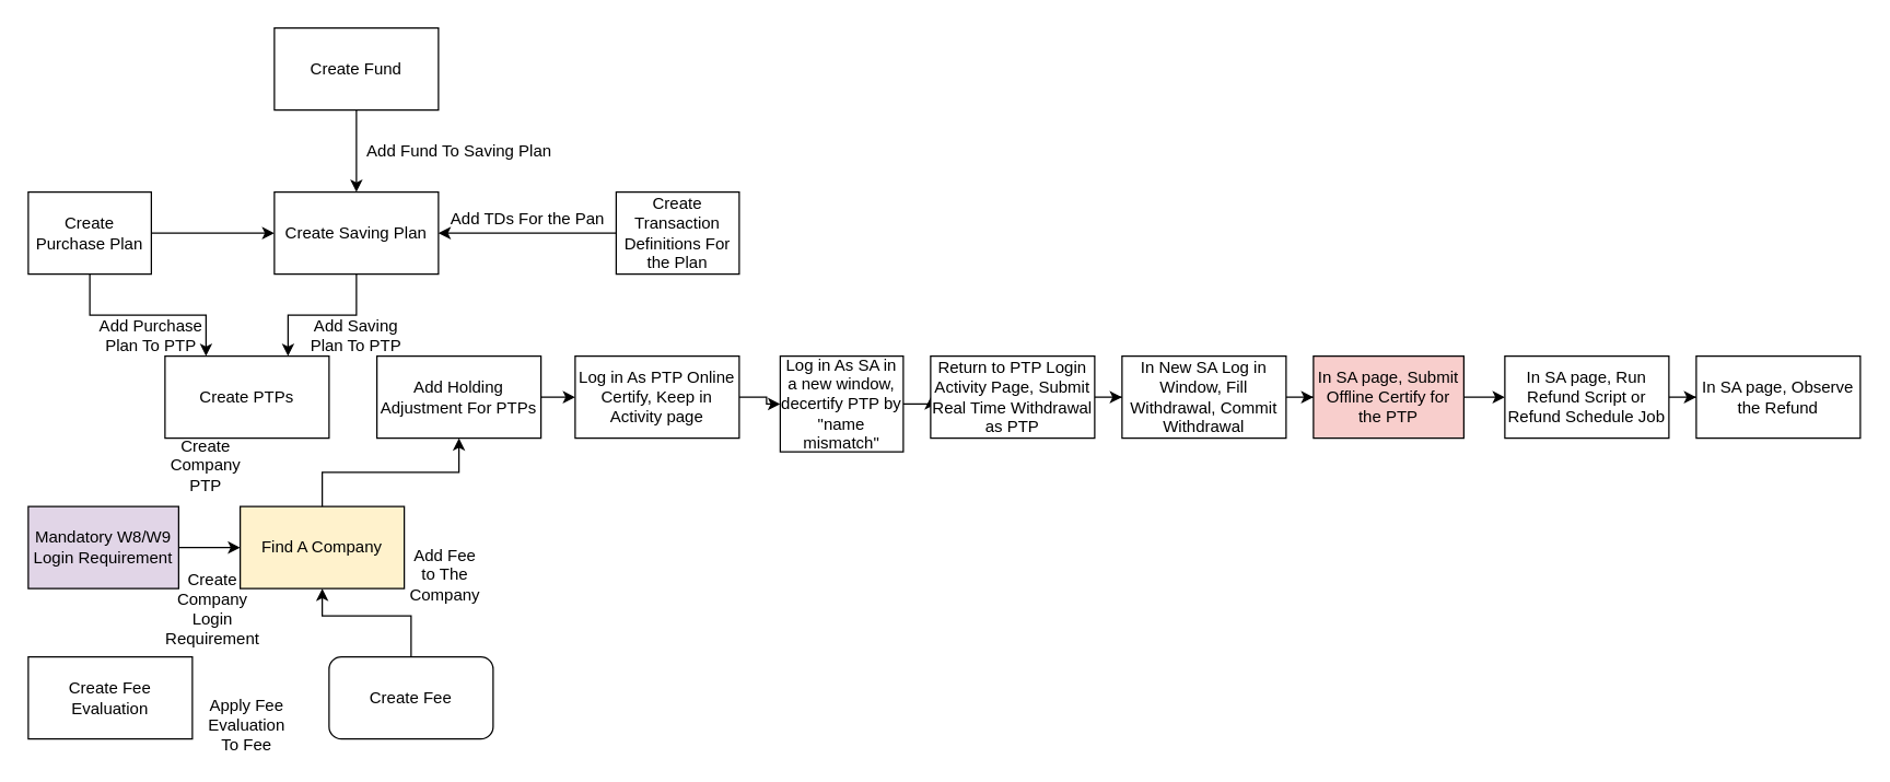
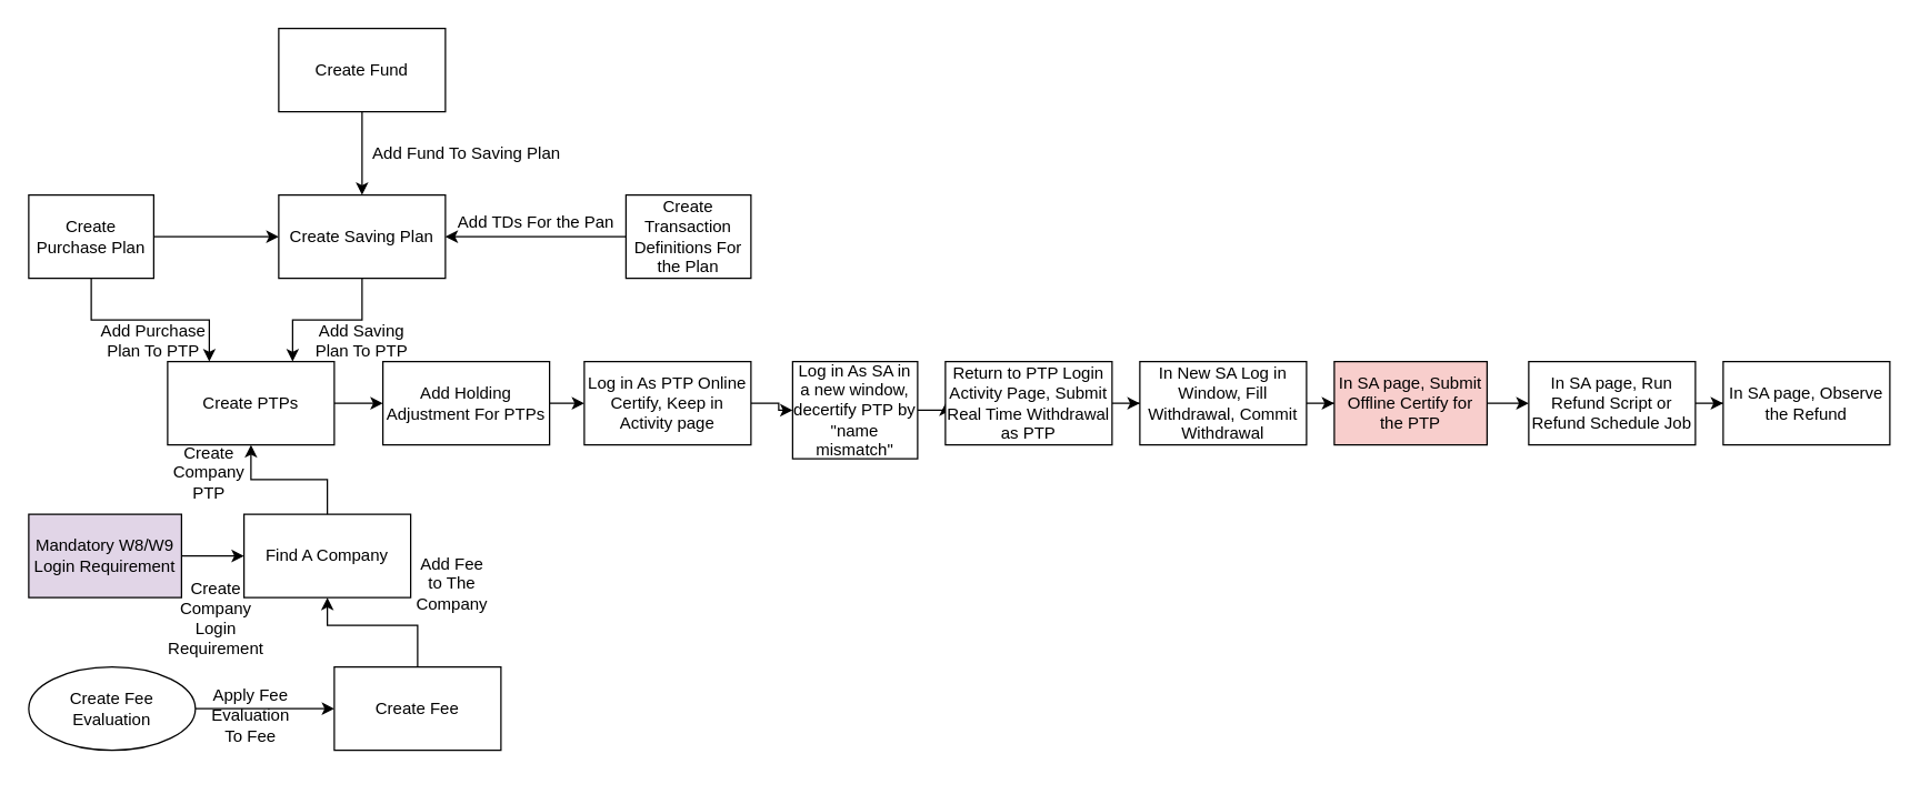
  <mxCell id="0" />
  <mxCell id="1" parent="0" />
+ <mxCell id="2" value="" style="edgeStyle=orthogonalEdgeStyle;rounded=0;orthogonalLoop=1;jettySize=auto;html=1;" edge="1" parent="1" source="3" target="30"><mxGeometry relative="1" as="geometry" /></mxCell>
  <mxCell id="3" value="Create PTPs" style="rounded=0;whiteSpace=wrap;html=1;" vertex="1" parent="1"><mxGeometry x="120" y="260" width="120" height="60" as="geometry" /></mxCell>
  <mxCell id="4" value="" style="edgeStyle=orthogonalEdgeStyle;rounded=0;orthogonalLoop=1;jettySize=auto;html=1;" edge="1" parent="1" source="6" target="10"><mxGeometry relative="1" as="geometry" /></mxCell>
  <mxCell id="5" style="edgeStyle=orthogonalEdgeStyle;rounded=0;orthogonalLoop=1;jettySize=auto;html=1;exitX=0.5;exitY=1;exitDx=0;exitDy=0;entryX=0.25;entryY=0;entryDx=0;entryDy=0;" edge="1" parent="1" source="6" target="3"><mxGeometry relative="1" as="geometry" /></mxCell>
  <mxCell id="6" value="Create Purchase Plan" style="rounded=0;whiteSpace=wrap;html=1;" vertex="1" parent="1"><mxGeometry x="20" y="140" width="90" height="60" as="geometry" /></mxCell>
  <mxCell id="7" value="" style="edgeStyle=orthogonalEdgeStyle;rounded=0;orthogonalLoop=1;jettySize=auto;html=1;" edge="1" parent="1" source="8" target="10"><mxGeometry relative="1" as="geometry" /></mxCell>
  <mxCell id="8" value="Create Fund" style="rounded=0;whiteSpace=wrap;html=1;" vertex="1" parent="1"><mxGeometry x="200" y="20" width="120" height="60" as="geometry" /></mxCell>
  <mxCell id="9" style="edgeStyle=orthogonalEdgeStyle;rounded=0;orthogonalLoop=1;jettySize=auto;html=1;exitX=0.5;exitY=1;exitDx=0;exitDy=0;entryX=0.75;entryY=0;entryDx=0;entryDy=0;" edge="1" parent="1" source="10" target="3"><mxGeometry relative="1" as="geometry" /></mxCell>
  <mxCell id="10" value="Create Saving Plan" style="rounded=0;whiteSpace=wrap;html=1;" vertex="1" parent="1"><mxGeometry x="200" y="140" width="120" height="60" as="geometry" /></mxCell>
  <mxCell id="11" value="Add Fund To Saving Plan" style="text;html=1;align=center;verticalAlign=middle;resizable=0;points=[];autosize=1;strokeColor=none;fillColor=none;" vertex="1" parent="1"><mxGeometry x="260" y="100" width="150" height="20" as="geometry" /></mxCell>
  <mxCell id="12" value="" style="edgeStyle=orthogonalEdgeStyle;rounded=0;orthogonalLoop=1;jettySize=auto;html=1;" edge="1" parent="1" source="13" target="10"><mxGeometry relative="1" as="geometry" /></mxCell>
  <mxCell id="13" value="Create Transaction Definitions For the Plan" style="rounded=0;whiteSpace=wrap;html=1;" vertex="1" parent="1"><mxGeometry x="450" y="140" width="90" height="60" as="geometry" /></mxCell>
  <mxCell id="14" value="Add TDs For the Pan" style="text;html=1;align=center;verticalAlign=middle;resizable=0;points=[];autosize=1;strokeColor=none;fillColor=none;" vertex="1" parent="1"><mxGeometry x="320" y="150" width="130" height="20" as="geometry" /></mxCell>
  <mxCell id="15" value="Add Saving Plan To PTP" style="text;html=1;strokeColor=none;fillColor=none;align=center;verticalAlign=middle;whiteSpace=wrap;rounded=0;" vertex="1" parent="1"><mxGeometry x="225" y="225" width="70" height="40" as="geometry" /></mxCell>
  <mxCell id="16" value="Add Purchase Plan To PTP" style="text;html=1;strokeColor=none;fillColor=none;align=center;verticalAlign=middle;whiteSpace=wrap;rounded=0;" vertex="1" parent="1"><mxGeometry x="70" y="220" width="80" height="50" as="geometry" /></mxCell>
- <mxCell id="18" value="Create Fee Evaluation" style="rounded=0;whiteSpace=wrap;html=1;" vertex="1" parent="1"><mxGeometry x="20" y="480" width="120" height="60" as="geometry" /></mxCell>
- <mxCell id="19" value="Create Fee" style="whiteSpace=wrap;html=1;rounded=1;" vertex="1" parent="1"><mxGeometry x="240" y="480" width="120" height="60" as="geometry" /></mxCell>
- <mxCell id="20" value="" style="edgeStyle=orthogonalEdgeStyle;rounded=0;orthogonalLoop=1;jettySize=auto;html=1;" edge="1" parent="1" source="21" target="30"><mxGeometry relative="1" as="geometry" /></mxCell>
- <mxCell id="21" value="Find A Company" style="rounded=0;whiteSpace=wrap;html=1;fillColor=#fff2cc;" vertex="1" parent="1"><mxGeometry x="175" y="370" width="120" height="60" as="geometry" /></mxCell>
+ <mxCell id="17" value="" style="edgeStyle=orthogonalEdgeStyle;rounded=0;orthogonalLoop=1;jettySize=auto;html=1;" edge="1" parent="1" source="18" target="19"><mxGeometry relative="1" as="geometry" /></mxCell>
+ <mxCell id="18" value="Create Fee Evaluation" style="ellipse;whiteSpace=wrap;html=1;" vertex="1" parent="1"><mxGeometry x="20" y="480" width="120" height="60" as="geometry" /></mxCell>
+ <mxCell id="19" value="Create Fee" style="rounded=0;whiteSpace=wrap;html=1;" vertex="1" parent="1"><mxGeometry x="240" y="480" width="120" height="60" as="geometry" /></mxCell>
+ <mxCell id="20" value="" style="edgeStyle=orthogonalEdgeStyle;rounded=0;orthogonalLoop=1;jettySize=auto;html=1;" edge="1" parent="1" source="21" target="3"><mxGeometry relative="1" as="geometry" /></mxCell>
+ <mxCell id="21" value="Find A Company" style="rounded=0;whiteSpace=wrap;html=1;" vertex="1" parent="1"><mxGeometry x="175" y="370" width="120" height="60" as="geometry" /></mxCell>
  <mxCell id="22" style="edgeStyle=orthogonalEdgeStyle;rounded=0;orthogonalLoop=1;jettySize=auto;html=1;entryX=0.5;entryY=1;entryDx=0;entryDy=0;exitX=0.5;exitY=0;exitDx=0;exitDy=0;" edge="1" parent="1" source="19" target="21"><mxGeometry relative="1" as="geometry"><Array as="points"><mxPoint x="300" y="450" /><mxPoint x="235" y="450" /></Array></mxGeometry></mxCell>
  <mxCell id="23" value="Add Fee to The Company" style="text;html=1;strokeColor=none;fillColor=none;align=center;verticalAlign=middle;whiteSpace=wrap;rounded=0;" vertex="1" parent="1"><mxGeometry x="295" y="400" width="60" height="40" as="geometry" /></mxCell>
  <mxCell id="24" value="Create Company PTP" style="text;html=1;strokeColor=none;fillColor=none;align=center;verticalAlign=middle;whiteSpace=wrap;rounded=0;" vertex="1" parent="1"><mxGeometry x="120" y="320" width="60" height="40" as="geometry" /></mxCell>
- <mxCell id="25" value="Apply Fee Evaluation To Fee" style="text;html=1;strokeColor=none;fillColor=none;align=center;verticalAlign=middle;whiteSpace=wrap;rounded=0;" vertex="1" parent="1"><mxGeometry x="150" y="510" width="60" height="40" as="geometry" /></mxCell>
+ <mxCell id="25" value="Apply Fee Evaluation To Fee" style="text;html=1;strokeColor=none;fillColor=none;align=center;verticalAlign=middle;whiteSpace=wrap;rounded=0;" vertex="1" parent="1"><mxGeometry x="150" y="495" width="60" height="40" as="geometry" /></mxCell>
  <mxCell id="26" value="" style="edgeStyle=orthogonalEdgeStyle;rounded=0;orthogonalLoop=1;jettySize=auto;html=1;" edge="1" parent="1" source="27" target="21"><mxGeometry relative="1" as="geometry" /></mxCell>
  <mxCell id="27" value="Mandatory W8/W9 Login Requirement" style="rounded=0;whiteSpace=wrap;html=1;fillColor=#e1d5e7;" vertex="1" parent="1"><mxGeometry x="20" y="370" width="110" height="60" as="geometry" /></mxCell>
  <mxCell id="28" value="Create Company Login Requirement" style="text;html=1;strokeColor=none;fillColor=none;align=center;verticalAlign=middle;whiteSpace=wrap;rounded=0;" vertex="1" parent="1"><mxGeometry x="120" y="410" width="70" height="70" as="geometry" /></mxCell>
  <mxCell id="29" value="" style="edgeStyle=orthogonalEdgeStyle;rounded=0;orthogonalLoop=1;jettySize=auto;html=1;" edge="1" parent="1" source="30" target="32"><mxGeometry relative="1" as="geometry" /></mxCell>
  <mxCell id="30" value="Add Holding Adjustment For PTPs" style="rounded=0;whiteSpace=wrap;html=1;" vertex="1" parent="1"><mxGeometry x="275" y="260" width="120" height="60" as="geometry" /></mxCell>
  <mxCell id="31" value="" style="edgeStyle=orthogonalEdgeStyle;rounded=0;orthogonalLoop=1;jettySize=auto;html=1;" edge="1" parent="1" source="32" target="34"><mxGeometry relative="1" as="geometry" /></mxCell>
  <mxCell id="32" value="Log in As PTP Online Certify, Keep in Activity page" style="whiteSpace=wrap;html=1;rounded=0;" vertex="1" parent="1"><mxGeometry x="420" y="260" width="120" height="60" as="geometry" /></mxCell>
  <mxCell id="33" value="" style="edgeStyle=orthogonalEdgeStyle;rounded=0;orthogonalLoop=1;jettySize=auto;html=1;" edge="1" parent="1" source="34" target="36"><mxGeometry relative="1" as="geometry" /></mxCell>
  <mxCell id="34" value="Log in As SA in a new window, decertify PTP by &quot;name mismatch&quot;" style="rounded=0;whiteSpace=wrap;html=1;" vertex="1" parent="1"><mxGeometry x="570" y="260" width="90" height="70" as="geometry" /></mxCell>
  <mxCell id="35" value="" style="edgeStyle=orthogonalEdgeStyle;rounded=0;orthogonalLoop=1;jettySize=auto;html=1;" edge="1" parent="1" source="36" target="38"><mxGeometry relative="1" as="geometry" /></mxCell>
  <mxCell id="36" value="Return to PTP Login Activity Page, Submit Real Time Withdrawal as PTP" style="rounded=0;whiteSpace=wrap;html=1;" vertex="1" parent="1"><mxGeometry x="680" y="260" width="120" height="60" as="geometry" /></mxCell>
  <mxCell id="37" value="" style="edgeStyle=orthogonalEdgeStyle;rounded=0;orthogonalLoop=1;jettySize=auto;html=1;" edge="1" parent="1" source="38" target="40"><mxGeometry relative="1" as="geometry" /></mxCell>
  <mxCell id="38" value="In New SA Log in Window, Fill Withdrawal, Commit Withdrawal" style="rounded=0;whiteSpace=wrap;html=1;" vertex="1" parent="1"><mxGeometry x="820" y="260" width="120" height="60" as="geometry" /></mxCell>
  <mxCell id="39" value="" style="edgeStyle=orthogonalEdgeStyle;rounded=0;orthogonalLoop=1;jettySize=auto;html=1;" edge="1" parent="1" source="40" target="42"><mxGeometry relative="1" as="geometry" /></mxCell>
  <mxCell id="40" value="In SA page, Submit Offline Certify for the PTP" style="rounded=0;whiteSpace=wrap;html=1;fillColor=#f8cecc;" vertex="1" parent="1"><mxGeometry x="960" y="260" width="110" height="60" as="geometry" /></mxCell>
  <mxCell id="41" value="" style="edgeStyle=orthogonalEdgeStyle;rounded=0;orthogonalLoop=1;jettySize=auto;html=1;" edge="1" parent="1" source="42" target="43"><mxGeometry relative="1" as="geometry" /></mxCell>
  <mxCell id="42" value="In SA page, Run Refund Script or Refund Schedule Job" style="rounded=0;whiteSpace=wrap;html=1;" vertex="1" parent="1"><mxGeometry x="1100" y="260" width="120" height="60" as="geometry" /></mxCell>
  <mxCell id="43" value="In SA page, Observe the Refund" style="rounded=0;whiteSpace=wrap;html=1;" vertex="1" parent="1"><mxGeometry x="1240" y="260" width="120" height="60" as="geometry" /></mxCell>
